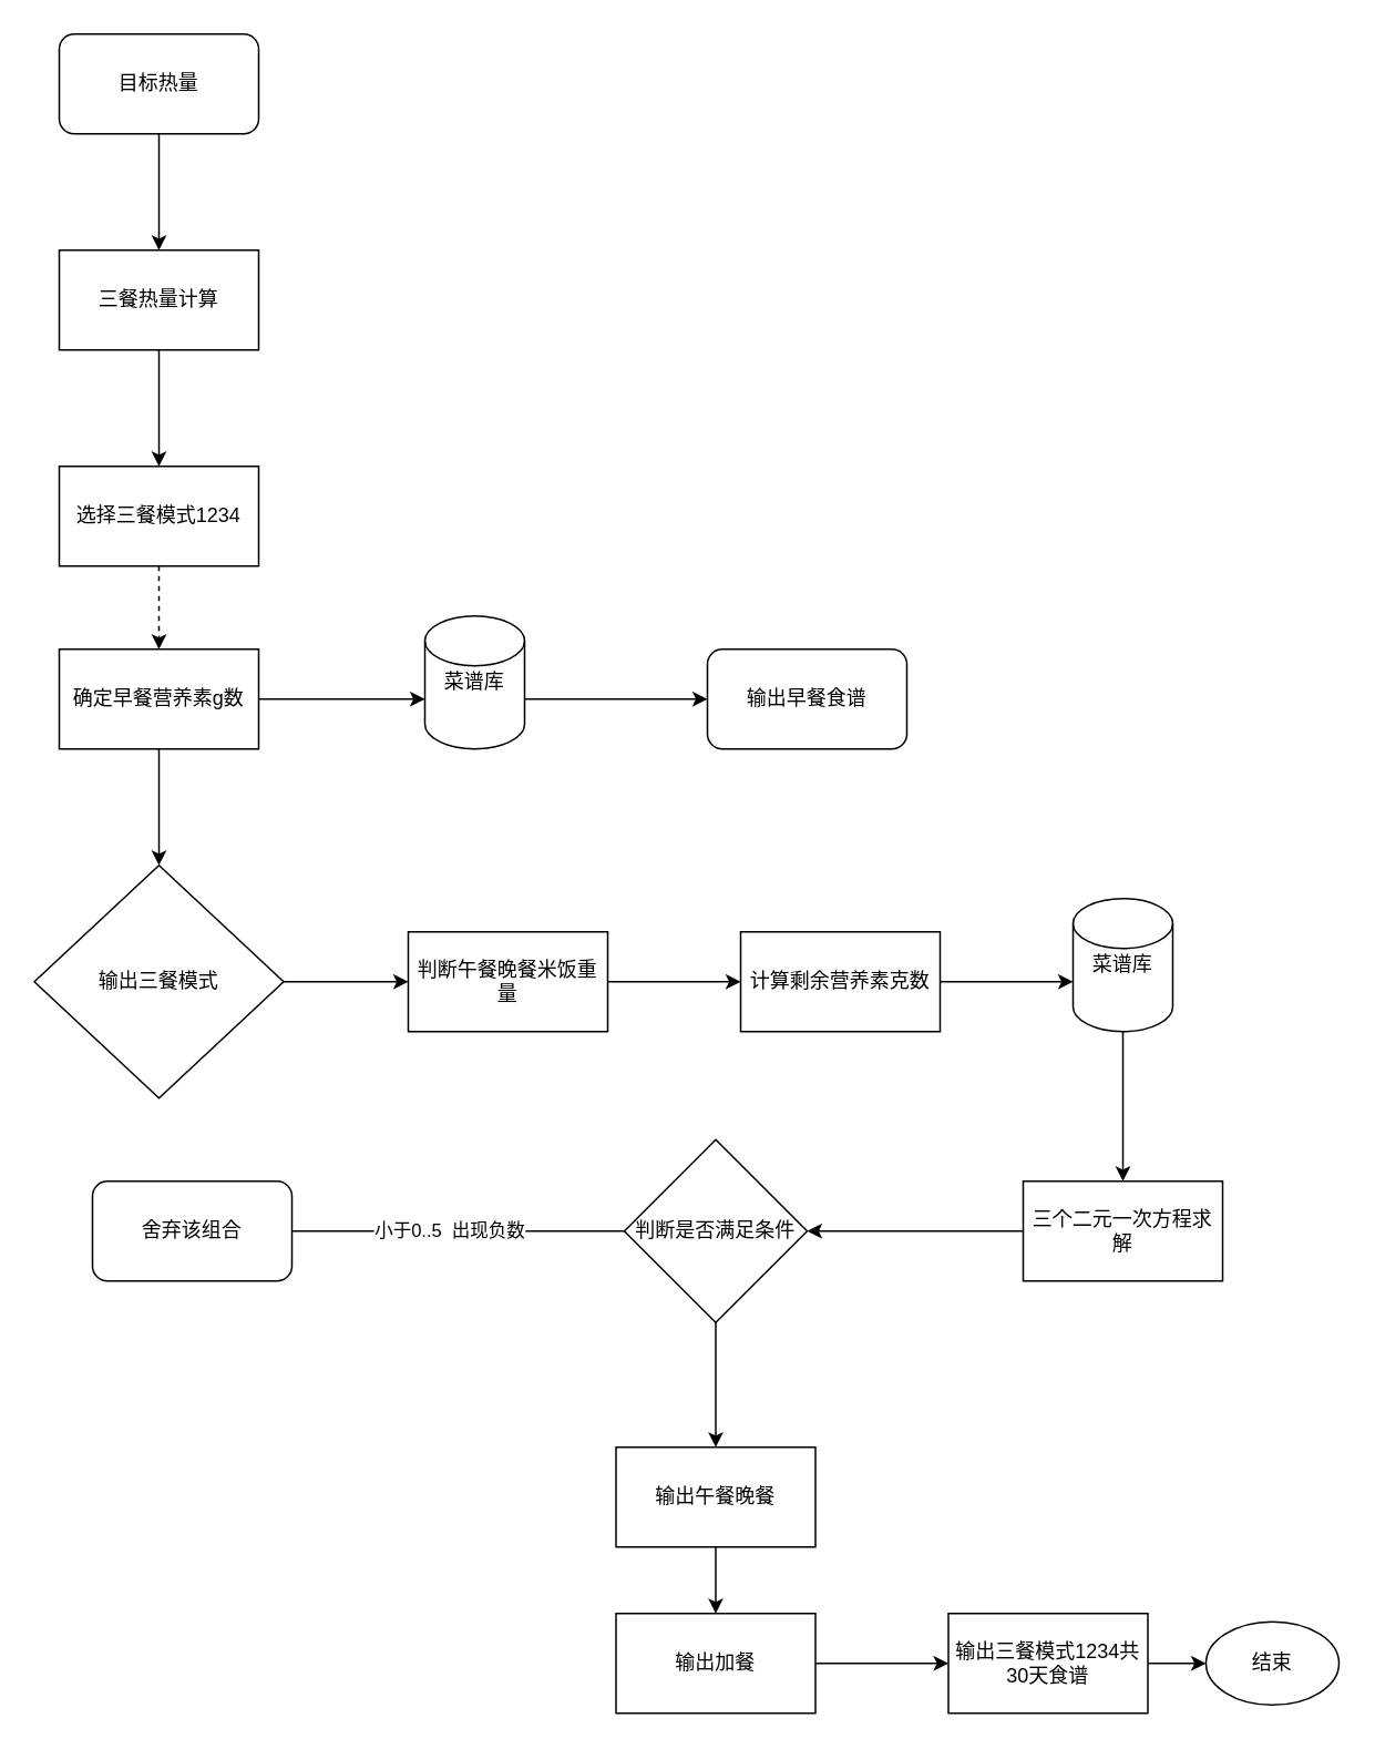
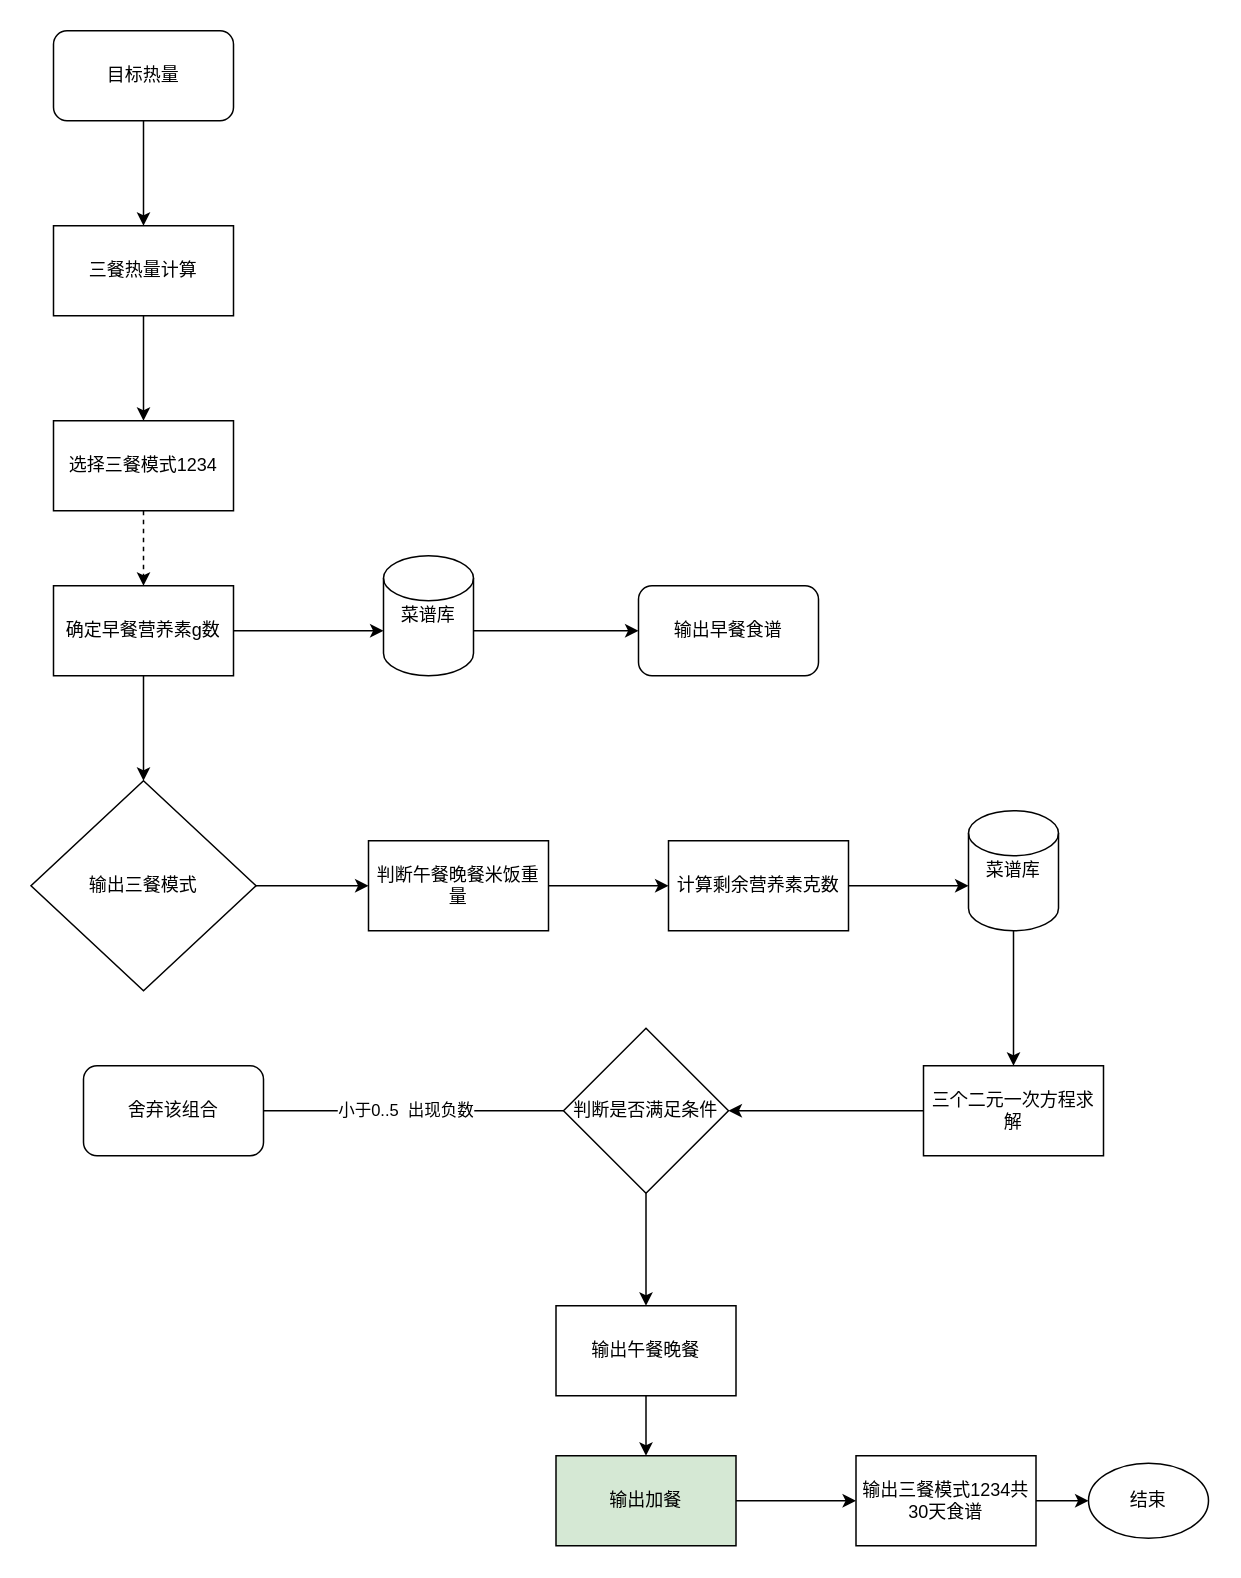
  <mxCell id="0" />
  <mxCell id="1" parent="0" />
  <mxCell id="2" value="目标热量" style="rounded=1;whiteSpace=wrap;html=1;" parent="1" vertex="1"><mxGeometry x="35" y="20" width="120" height="60" as="geometry" /></mxCell>
  <mxCell id="3" value="三餐热量计算" style="rounded=0;whiteSpace=wrap;html=1;" parent="1" vertex="1"><mxGeometry x="35" y="150" width="120" height="60" as="geometry" /></mxCell>
  <mxCell id="4" value="" style="endArrow=classic;html=1;entryX=0.5;entryY=0;entryDx=0;entryDy=0;exitX=0.5;exitY=1;exitDx=0;exitDy=0;" parent="1" source="2" target="3" edge="1"><mxGeometry width="50" height="50" relative="1" as="geometry"><mxPoint x="575" y="410" as="sourcePoint" /><mxPoint x="625" y="360" as="targetPoint" /><Array as="points" /></mxGeometry></mxCell>
  <mxCell id="5" value="选择三餐模式1234" style="rounded=0;whiteSpace=wrap;html=1;" parent="1" vertex="1"><mxGeometry x="35" y="280" width="120" height="60" as="geometry" /></mxCell>
  <mxCell id="6" value="" style="endArrow=classic;html=1;entryX=0.5;entryY=0;entryDx=0;entryDy=0;" parent="1" target="5" edge="1"><mxGeometry width="50" height="50" relative="1" as="geometry"><mxPoint x="95" y="210" as="sourcePoint" /><mxPoint x="625" y="280" as="targetPoint" /></mxGeometry></mxCell>
  <mxCell id="7" value="确定早餐营养素g数" style="rounded=0;whiteSpace=wrap;html=1;" parent="1" vertex="1"><mxGeometry x="35" y="390" width="120" height="60" as="geometry" /></mxCell>
  <mxCell id="8" value="菜谱库" style="shape=cylinder2;whiteSpace=wrap;html=1;boundedLbl=1;backgroundOutline=1;size=15;" parent="1" vertex="1"><mxGeometry x="255" y="370" width="60" height="80" as="geometry" /></mxCell>
  <mxCell id="9" value="" style="endArrow=classic;html=1;exitX=0.5;exitY=1;exitDx=0;exitDy=0;entryX=0.5;entryY=0;entryDx=0;entryDy=0;dashed=1;" parent="1" source="5" target="7" edge="1"><mxGeometry width="50" height="50" relative="1" as="geometry"><mxPoint x="555" y="520" as="sourcePoint" /><mxPoint x="605" y="470" as="targetPoint" /></mxGeometry></mxCell>
  <mxCell id="10" value="" style="endArrow=classic;html=1;exitX=1;exitY=0.5;exitDx=0;exitDy=0;" parent="1" source="7" edge="1"><mxGeometry width="50" height="50" relative="1" as="geometry"><mxPoint x="555" y="520" as="sourcePoint" /><mxPoint x="255" y="420" as="targetPoint" /></mxGeometry></mxCell>
  <mxCell id="11" value="" style="endArrow=classic;html=1;exitX=1;exitY=0.625;exitDx=0;exitDy=0;exitPerimeter=0;" parent="1" source="8" edge="1"><mxGeometry width="50" height="50" relative="1" as="geometry"><mxPoint x="555" y="520" as="sourcePoint" /><mxPoint x="425" y="420" as="targetPoint" /></mxGeometry></mxCell>
  <mxCell id="12" value="输出早餐食谱" style="rounded=1;whiteSpace=wrap;html=1;" parent="1" vertex="1"><mxGeometry x="425" y="390" width="120" height="60" as="geometry" /></mxCell>
  <mxCell id="13" value="" style="endArrow=classic;html=1;exitX=0.5;exitY=1;exitDx=0;exitDy=0;" parent="1" source="7" edge="1"><mxGeometry width="50" height="50" relative="1" as="geometry"><mxPoint x="555" y="520" as="sourcePoint" /><mxPoint x="95" y="520" as="targetPoint" /></mxGeometry></mxCell>
  <mxCell id="14" value="输出三餐模式" style="rhombus;whiteSpace=wrap;html=1;" parent="1" vertex="1"><mxGeometry x="20" y="520" width="150" height="140" as="geometry" /></mxCell>
  <mxCell id="15" value="" style="endArrow=classic;html=1;exitX=1;exitY=0.5;exitDx=0;exitDy=0;" parent="1" source="14" edge="1"><mxGeometry width="50" height="50" relative="1" as="geometry"><mxPoint x="555" y="520" as="sourcePoint" /><mxPoint x="245" y="590" as="targetPoint" /></mxGeometry></mxCell>
  <mxCell id="16" value="判断午餐晚餐米饭重量" style="rounded=0;whiteSpace=wrap;html=1;" parent="1" vertex="1"><mxGeometry x="245" y="560" width="120" height="60" as="geometry" /></mxCell>
  <mxCell id="17" value="" style="endArrow=classic;html=1;exitX=1;exitY=0.5;exitDx=0;exitDy=0;" parent="1" source="16" edge="1"><mxGeometry width="50" height="50" relative="1" as="geometry"><mxPoint x="555" y="520" as="sourcePoint" /><mxPoint x="445" y="590" as="targetPoint" /></mxGeometry></mxCell>
  <mxCell id="18" value="计算剩余营养素克数" style="rounded=0;whiteSpace=wrap;html=1;" parent="1" vertex="1"><mxGeometry x="445" y="560" width="120" height="60" as="geometry" /></mxCell>
  <mxCell id="19" value="菜谱库" style="shape=cylinder2;whiteSpace=wrap;html=1;boundedLbl=1;backgroundOutline=1;size=15;" parent="1" vertex="1"><mxGeometry x="645" y="540" width="60" height="80" as="geometry" /></mxCell>
  <mxCell id="20" value="" style="endArrow=classic;html=1;entryX=0;entryY=0.625;entryDx=0;entryDy=0;entryPerimeter=0;exitX=1;exitY=0.5;exitDx=0;exitDy=0;" parent="1" source="18" target="19" edge="1"><mxGeometry width="50" height="50" relative="1" as="geometry"><mxPoint x="555" y="520" as="sourcePoint" /><mxPoint x="605" y="470" as="targetPoint" /></mxGeometry></mxCell>
  <mxCell id="21" value="" style="endArrow=classic;html=1;" parent="1" source="19" edge="1"><mxGeometry width="50" height="50" relative="1" as="geometry"><mxPoint x="675" y="630" as="sourcePoint" /><mxPoint x="675" y="710" as="targetPoint" /></mxGeometry></mxCell>
  <mxCell id="22" value="三个二元一次方程求解" style="rounded=0;whiteSpace=wrap;html=1;" parent="1" vertex="1"><mxGeometry x="615" y="710" width="120" height="60" as="geometry" /></mxCell>
  <mxCell id="23" value="判断是否满足条件" style="rhombus;whiteSpace=wrap;html=1;" parent="1" vertex="1"><mxGeometry x="375" y="685" width="110" height="110" as="geometry" /></mxCell>
  <mxCell id="24" value="" style="endArrow=classic;html=1;entryX=1;entryY=0.5;entryDx=0;entryDy=0;" parent="1" target="23" edge="1"><mxGeometry width="50" height="50" relative="1" as="geometry"><mxPoint x="615" y="740" as="sourcePoint" /><mxPoint x="495" y="750" as="targetPoint" /></mxGeometry></mxCell>
  <mxCell id="25" value="小于0..5 &amp;nbsp;出现负数" style="endArrow=classic;html=1;exitX=0;exitY=0.5;exitDx=0;exitDy=0;" parent="1" source="23" edge="1"><mxGeometry width="50" height="50" relative="1" as="geometry"><mxPoint x="525" y="740" as="sourcePoint" /><mxPoint x="165" y="740" as="targetPoint" /></mxGeometry></mxCell>
  <mxCell id="26" value="舍弃该组合" style="rounded=1;whiteSpace=wrap;html=1;" parent="1" vertex="1"><mxGeometry x="55" y="710" width="120" height="60" as="geometry" /></mxCell>
  <mxCell id="27" value="" style="endArrow=classic;html=1;exitX=0.5;exitY=1;exitDx=0;exitDy=0;entryX=0.5;entryY=0;entryDx=0;entryDy=0;entryPerimeter=0;" parent="1" source="23" target="28" edge="1"><mxGeometry width="50" height="50" relative="1" as="geometry"><mxPoint x="525" y="740" as="sourcePoint" /><mxPoint x="430" y="890" as="targetPoint" /></mxGeometry></mxCell>
  <mxCell id="28" value="输出午餐晚餐" style="rounded=0;whiteSpace=wrap;html=1;" parent="1" vertex="1"><mxGeometry x="370" y="870" width="120" height="60" as="geometry" /></mxCell>
  <mxCell id="29" value="" style="endArrow=classic;html=1;" parent="1" target="31" edge="1"><mxGeometry width="50" height="50" relative="1" as="geometry"><mxPoint x="430" y="930" as="sourcePoint" /><mxPoint x="435" y="1010" as="targetPoint" /></mxGeometry></mxCell>
  <mxCell id="30" value="" style="edgeStyle=orthogonalEdgeStyle;rounded=0;orthogonalLoop=1;jettySize=auto;html=1;" parent="1" source="31" target="33" edge="1"><mxGeometry relative="1" as="geometry" /></mxCell>
- <mxCell id="31" value="输出加餐" style="rounded=0;whiteSpace=wrap;html=1;" parent="1" vertex="1"><mxGeometry x="370" y="970" width="120" height="60" as="geometry" /></mxCell>
+ <mxCell id="31" value="输出加餐" style="rounded=0;whiteSpace=wrap;html=1;fillColor=#d5e8d4;" parent="1" vertex="1"><mxGeometry x="370" y="970" width="120" height="60" as="geometry" /></mxCell>
  <mxCell id="32" value="结束" style="ellipse;whiteSpace=wrap;html=1;rounded=0;" parent="1" vertex="1"><mxGeometry x="725" y="975" width="80" height="50" as="geometry" /></mxCell>
  <mxCell id="33" value="输出三餐模式1234共30天食谱" style="whiteSpace=wrap;html=1;rounded=0;" parent="1" vertex="1"><mxGeometry x="570" y="970" width="120" height="60" as="geometry" /></mxCell>
  <mxCell id="34" value="" style="endArrow=classic;html=1;entryX=0;entryY=0.5;entryDx=0;entryDy=0;exitX=1;exitY=0.5;exitDx=0;exitDy=0;" parent="1" source="33" target="32" edge="1"><mxGeometry width="50" height="50" relative="1" as="geometry"><mxPoint x="475" y="760" as="sourcePoint" /><mxPoint x="525" y="710" as="targetPoint" /></mxGeometry></mxCell>
